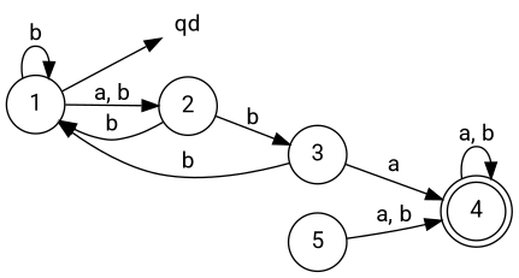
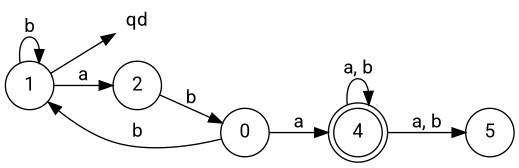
  strict digraph {
    fontname=Roboto
    rankdir=LR
    node [fontname=Roboto shape=circle]
    edge [fontname=Roboto]
    qd [height=0 shape=none width=0]
    1 [height=0 width=0.5]
    2 [height=0 width=0.5]
    4 [height=0 shape=doublecircle width=0.5]
-   3 [height=0 width=0.5]
+   3 [height=0 width=0.5 label=0]
    5 [height=0 width=0.5]
    1 -> qd
    1 -> 1 [label=b]
-   1 -> 2 [label="a, b"]
-   2 -> 1 [label=b]
+   1 -> 2 [label=a]
    2 -> 3 [label=b]
    4 -> 4 [label="a, b"]
    3 -> 1 [label=b]
    3 -> 4 [label=a]
-   5 -> 4 [label="a, b"]
+   4 -> 5 [label="a, b"]
  }
